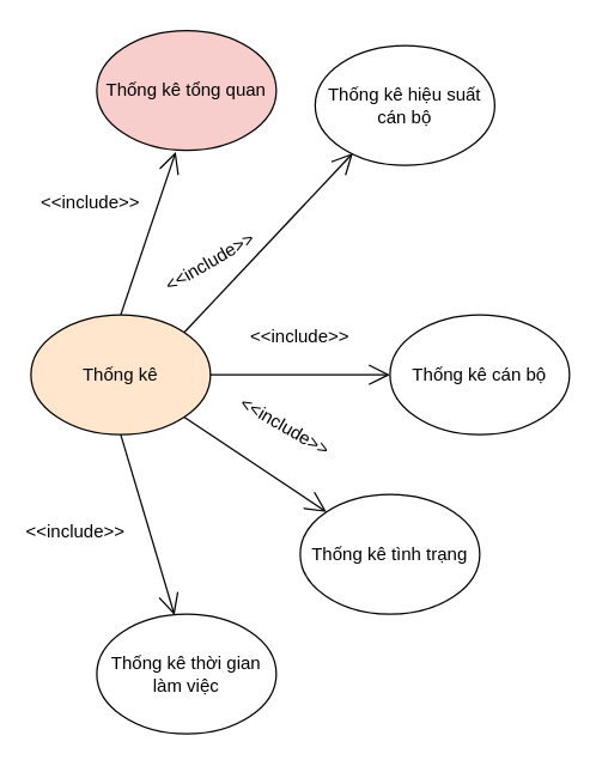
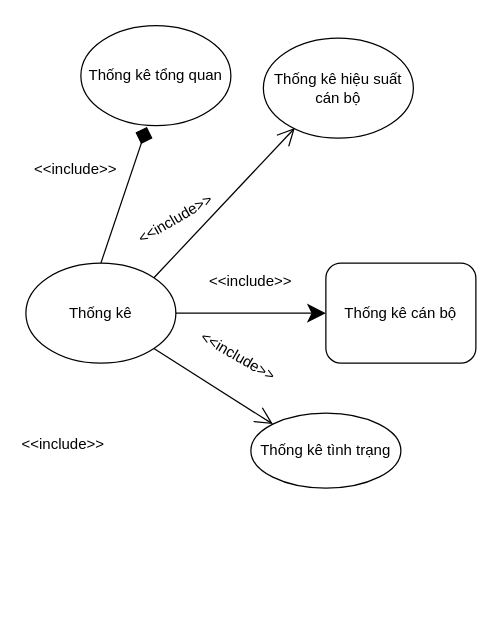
  <mxCell id="0" />
  <mxCell id="1" parent="0" />
- <mxCell id="2" value="Thống kê" style="ellipse;whiteSpace=wrap;html=1;fillColor=#ffe6cc;" parent="1" vertex="1"><mxGeometry x="20" y="210" width="120" height="80" as="geometry" /></mxCell>
- <mxCell id="3" value="Thống kê tổng quan" style="ellipse;whiteSpace=wrap;html=1;fillColor=#f8cecc;" parent="1" vertex="1"><mxGeometry x="64" y="20" width="120" height="80" as="geometry" /></mxCell>
- <mxCell id="4" value="Thống kê tình trạng" style="ellipse;whiteSpace=wrap;html=1;" parent="1" vertex="1"><mxGeometry x="200" y="330" width="120" height="80" as="geometry" /></mxCell>
- <mxCell id="5" value="Thống kê cán bộ" style="ellipse;whiteSpace=wrap;html=1;" parent="1" vertex="1"><mxGeometry x="260" y="210" width="120" height="80" as="geometry" /></mxCell>
- <mxCell id="6" value="Thống kê thời gian làm việc" style="ellipse;whiteSpace=wrap;html=1;" parent="1" vertex="1"><mxGeometry x="64" y="410" width="120" height="80" as="geometry" /></mxCell>
+ <mxCell id="2" value="Thống kê" style="ellipse;whiteSpace=wrap;html=1;" parent="1" vertex="1"><mxGeometry x="20" y="210" width="120" height="80" as="geometry" /></mxCell>
+ <mxCell id="3" value="Thống kê tổng quan" style="ellipse;whiteSpace=wrap;html=1;" parent="1" vertex="1"><mxGeometry x="64" y="20" width="120" height="80" as="geometry" /></mxCell>
+ <mxCell id="4" value="Thống kê tình trạng" style="ellipse;whiteSpace=wrap;html=1;" parent="1" vertex="1"><mxGeometry x="200" y="330" width="120" height="60" as="geometry" /></mxCell>
+ <mxCell id="5" value="Thống kê cán bộ" style="whiteSpace=wrap;html=1;rounded=1;" parent="1" vertex="1"><mxGeometry x="260" y="210" width="120" height="80" as="geometry" /></mxCell>
  <mxCell id="7" value="Thống kê hiệu suất cán bộ" style="ellipse;whiteSpace=wrap;html=1;" parent="1" vertex="1"><mxGeometry x="210" y="30" width="120" height="80" as="geometry" /></mxCell>
- <mxCell id="8" value="" style="endArrow=open;endFill=1;endSize=12;html=1;rounded=0;exitX=0.5;exitY=0;exitDx=0;exitDy=0;entryX=0.44;entryY=1.013;entryDx=0;entryDy=0;entryPerimeter=0;" parent="1" source="2" target="3" edge="1"><mxGeometry width="160" relative="1" as="geometry"><mxPoint x="40" y="230" as="sourcePoint" /><mxPoint x="200" y="230" as="targetPoint" /></mxGeometry></mxCell>
+ <mxCell id="8" value="" style="endArrow=diamond;endFill=1;endSize=12;html=1;rounded=0;exitX=0.5;exitY=0;exitDx=0;exitDy=0;entryX=0.44;entryY=1.013;entryDx=0;entryDy=0;entryPerimeter=0;" parent="1" source="2" target="3" edge="1"><mxGeometry width="160" relative="1" as="geometry"><mxPoint x="40" y="230" as="sourcePoint" /><mxPoint x="200" y="230" as="targetPoint" /></mxGeometry></mxCell>
  <mxCell id="9" value="" style="endArrow=open;endFill=1;endSize=12;html=1;rounded=0;entryX=0.21;entryY=0.898;entryDx=0;entryDy=0;entryPerimeter=0;exitX=1;exitY=0;exitDx=0;exitDy=0;" parent="1" source="2" target="7" edge="1"><mxGeometry width="160" relative="1" as="geometry"><mxPoint x="40" y="230" as="sourcePoint" /><mxPoint x="200" y="230" as="targetPoint" /></mxGeometry></mxCell>
- <mxCell id="10" value="" style="endArrow=open;endFill=1;endSize=12;html=1;rounded=0;entryX=0;entryY=0.5;entryDx=0;entryDy=0;exitX=1;exitY=0.5;exitDx=0;exitDy=0;" parent="1" source="2" target="5" edge="1"><mxGeometry width="160" relative="1" as="geometry"><mxPoint x="40" y="230" as="sourcePoint" /><mxPoint x="200" y="230" as="targetPoint" /></mxGeometry></mxCell>
+ <mxCell id="10" value="" style="endArrow=classic;endFill=1;endSize=12;html=1;rounded=0;entryX=0;entryY=0.5;entryDx=0;entryDy=0;exitX=1;exitY=0.5;exitDx=0;exitDy=0;" parent="1" source="2" target="5" edge="1"><mxGeometry width="160" relative="1" as="geometry"><mxPoint x="40" y="230" as="sourcePoint" /><mxPoint x="200" y="230" as="targetPoint" /></mxGeometry></mxCell>
  <mxCell id="11" value="" style="endArrow=open;endFill=1;endSize=12;html=1;rounded=0;entryX=0;entryY=0;entryDx=0;entryDy=0;exitX=1;exitY=1;exitDx=0;exitDy=0;" parent="1" source="2" target="4" edge="1"><mxGeometry width="160" relative="1" as="geometry"><mxPoint x="40" y="230" as="sourcePoint" /><mxPoint x="200" y="230" as="targetPoint" /></mxGeometry></mxCell>
- <mxCell id="12" value="" style="endArrow=open;endFill=1;endSize=12;html=1;rounded=0;entryX=0.433;entryY=0.008;entryDx=0;entryDy=0;entryPerimeter=0;exitX=0.5;exitY=1;exitDx=0;exitDy=0;" parent="1" source="2" target="6" edge="1"><mxGeometry width="160" relative="1" as="geometry"><mxPoint x="40" y="230" as="sourcePoint" /><mxPoint x="200" y="230" as="targetPoint" /></mxGeometry></mxCell>
  <mxCell id="13" value="&amp;lt;&amp;lt;include&amp;gt;&amp;gt;" style="text;html=1;align=center;verticalAlign=middle;whiteSpace=wrap;rounded=0;rotation=30;" parent="1" vertex="1"><mxGeometry x="160" y="270" width="60" height="30" as="geometry" /></mxCell>
  <mxCell id="14" value="&amp;lt;&amp;lt;include&amp;gt;&amp;gt;" style="text;html=1;align=center;verticalAlign=middle;whiteSpace=wrap;rounded=0;rotation=-30;" parent="1" vertex="1"><mxGeometry x="110" y="160" width="60" height="30" as="geometry" /></mxCell>
  <mxCell id="15" value="&amp;lt;&amp;lt;include&amp;gt;&amp;gt;" style="text;html=1;align=center;verticalAlign=middle;whiteSpace=wrap;rounded=0;" parent="1" vertex="1"><mxGeometry x="170" y="210" width="60" height="30" as="geometry" /></mxCell>
  <mxCell id="16" value="&amp;lt;&amp;lt;include&amp;gt;&amp;gt;" style="text;html=1;align=center;verticalAlign=middle;whiteSpace=wrap;rounded=0;" parent="1" vertex="1"><mxGeometry x="30" y="120" width="60" height="30" as="geometry" /></mxCell>
  <mxCell id="17" value="&amp;lt;&amp;lt;include&amp;gt;&amp;gt;" style="text;html=1;align=center;verticalAlign=middle;whiteSpace=wrap;rounded=0;" parent="1" vertex="1"><mxGeometry x="20" y="340" width="60" height="30" as="geometry" /></mxCell>
